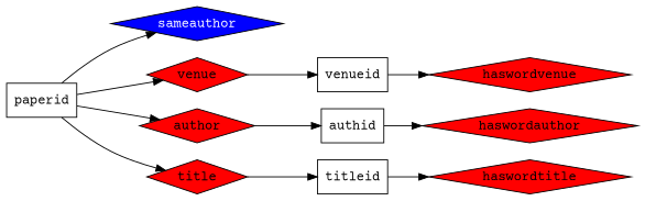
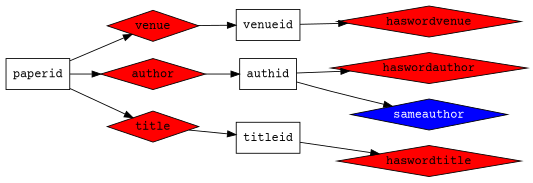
  digraph {
    fontname="Courier Prime"
    penwidth=0.1
    rankdir=LR
    node [fontname="Courier Prime" shape=polygon fillcolor=red orientation=45.0 style=filled]
    edge [fontname="Courier Prime"]
    venueid [shape=box fillcolor="" orientation="" style=""]
    haswordvenue
    authid [shape=box fillcolor="" orientation="" style=""]
    haswordauthor
    sameauthor [fillcolor=blue fontcolor=white]
    venue
    paperid [shape=box fillcolor="" orientation="" style=""]
    author
    title
    titleid [shape=box fillcolor="" orientation="" style=""]
    haswordtitle
    venueid -> haswordvenue
    authid -> haswordauthor
-   paperid -> sameauthor
+   authid -> sameauthor
    venue -> venueid
    paperid -> venue
    paperid -> author
    paperid -> title
    author -> authid
    title -> titleid
    titleid -> haswordtitle
  }
